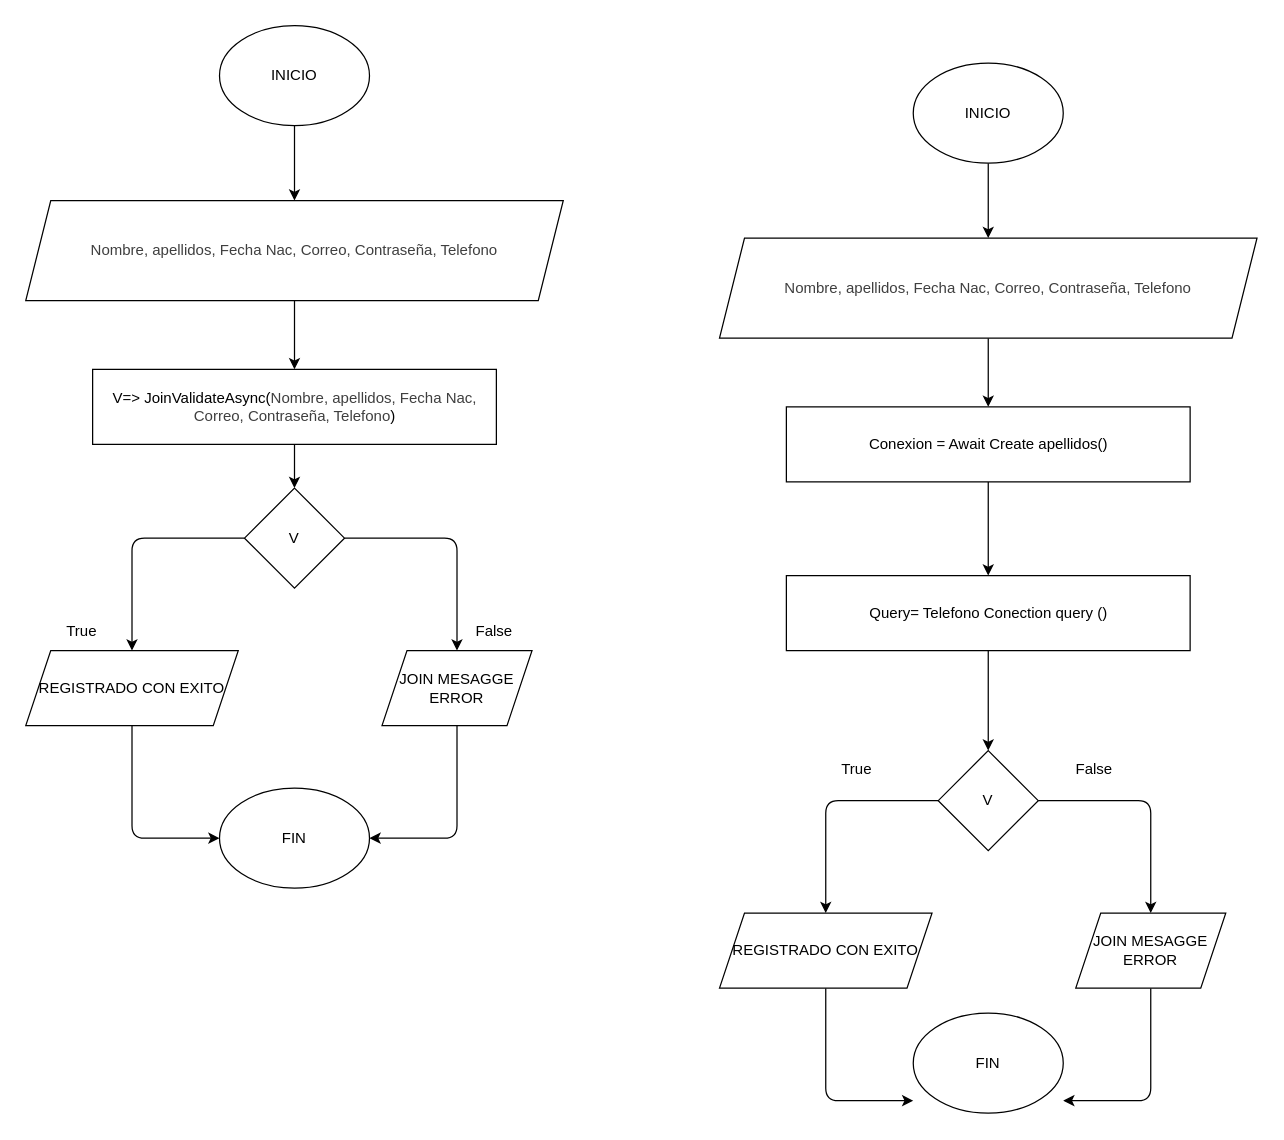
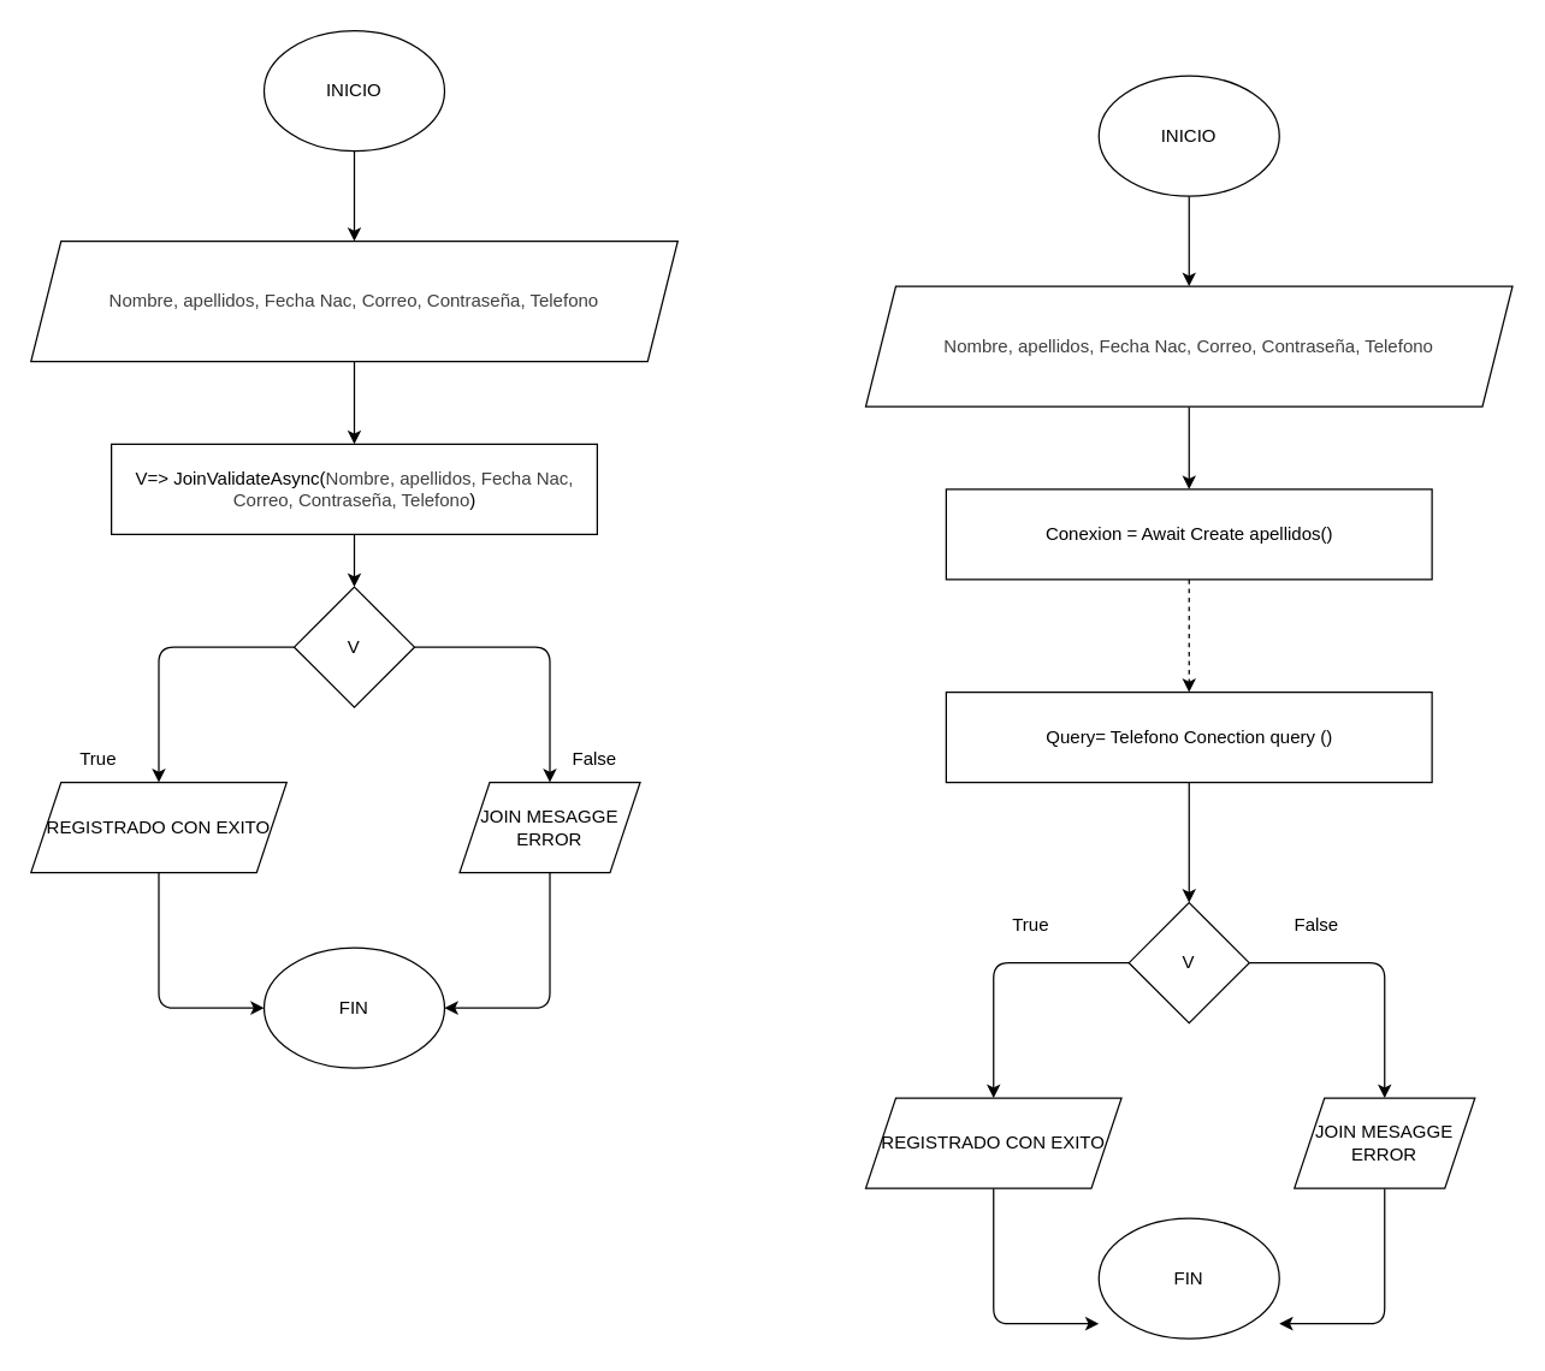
  <mxCell id="0" />
  <mxCell id="1" parent="0" />
  <mxCell id="2" value="" style="edgeStyle=none;html=1;entryX=0.5;entryY=0;entryDx=0;entryDy=0;" parent="1" source="3" target="10" edge="1"><mxGeometry relative="1" as="geometry"><mxPoint x="375" y="60" as="targetPoint" /></mxGeometry></mxCell>
  <mxCell id="3" value="INICIO" style="ellipse;whiteSpace=wrap;html=1;" parent="1" vertex="1"><mxGeometry x="175" y="20" width="120" height="80" as="geometry" /></mxCell>
  <mxCell id="4" value="" style="edgeStyle=none;html=1;" parent="1" source="10" target="6" edge="1"><mxGeometry relative="1" as="geometry"><mxPoint x="712.5" y="490" as="sourcePoint" /></mxGeometry></mxCell>
  <mxCell id="5" value="" style="edgeStyle=none;html=1;" parent="1" source="6" target="9" edge="1"><mxGeometry relative="1" as="geometry" /></mxCell>
  <mxCell id="6" value="V=&amp;gt; JoinValidateAsync(&lt;span style=&quot;color: rgb(63, 63, 63);&quot;&gt;Nombre, apellidos, Fecha Nac, Correo, Contraseña, Telefono&lt;/span&gt;)" style="whiteSpace=wrap;html=1;" parent="1" vertex="1"><mxGeometry x="73.5" y="295" width="323" height="60" as="geometry" /></mxCell>
  <mxCell id="7" value="" style="edgeStyle=none;html=1;" parent="1" source="9" target="12" edge="1"><mxGeometry relative="1" as="geometry"><Array as="points"><mxPoint x="365" y="430" /></Array></mxGeometry></mxCell>
  <mxCell id="8" style="edgeStyle=none;html=1;entryX=0.5;entryY=0;entryDx=0;entryDy=0;" parent="1" source="9" target="14" edge="1"><mxGeometry relative="1" as="geometry"><Array as="points"><mxPoint x="105" y="430" /></Array></mxGeometry></mxCell>
  <mxCell id="9" value="V" style="rhombus;whiteSpace=wrap;html=1;" parent="1" vertex="1"><mxGeometry x="195" y="390" width="80" height="80" as="geometry" /></mxCell>
  <mxCell id="10" value="&lt;div style=&quot;color: rgb(63, 63, 63); scrollbar-color: rgb(226, 226, 226) rgb(251, 251, 251);&quot;&gt;Nombre, apellidos, Fecha Nac, Correo, Contraseña, Telefono&lt;br&gt;&lt;/div&gt;" style="shape=parallelogram;perimeter=parallelogramPerimeter;whiteSpace=wrap;html=1;fixedSize=1;" parent="1" vertex="1"><mxGeometry x="20" y="160" width="430" height="80" as="geometry" /></mxCell>
  <mxCell id="11" style="edgeStyle=none;html=1;entryX=1;entryY=0.5;entryDx=0;entryDy=0;" parent="1" source="12" target="15" edge="1"><mxGeometry relative="1" as="geometry"><mxPoint x="305" y="670" as="targetPoint" /><Array as="points"><mxPoint x="365" y="670" /></Array></mxGeometry></mxCell>
  <mxCell id="12" value="JOIN MESAGGE&lt;div&gt;ERROR&lt;/div&gt;" style="shape=parallelogram;perimeter=parallelogramPerimeter;whiteSpace=wrap;html=1;fixedSize=1;" parent="1" vertex="1"><mxGeometry x="305" y="520" width="120" height="60" as="geometry" /></mxCell>
  <mxCell id="13" style="edgeStyle=none;html=1;entryX=0;entryY=0.5;entryDx=0;entryDy=0;" parent="1" source="14" target="15" edge="1"><mxGeometry relative="1" as="geometry"><mxPoint x="155" y="670" as="targetPoint" /><Array as="points"><mxPoint x="105" y="670" /></Array></mxGeometry></mxCell>
  <mxCell id="14" value="REGISTRADO CON EXITO" style="shape=parallelogram;perimeter=parallelogramPerimeter;whiteSpace=wrap;html=1;fixedSize=1;" parent="1" vertex="1"><mxGeometry x="20" y="520" width="170" height="60" as="geometry" /></mxCell>
  <mxCell id="15" value="FIN" style="ellipse;whiteSpace=wrap;html=1;" parent="1" vertex="1"><mxGeometry x="175" y="630" width="120" height="80" as="geometry" /></mxCell>
  <mxCell id="16" value="" style="edgeStyle=none;html=1;entryX=0.5;entryY=0;entryDx=0;entryDy=0;" parent="1" source="17" target="24" edge="1"><mxGeometry relative="1" as="geometry"><mxPoint x="930" y="90" as="targetPoint" /></mxGeometry></mxCell>
  <mxCell id="17" value="INICIO" style="ellipse;whiteSpace=wrap;html=1;" parent="1" vertex="1"><mxGeometry x="730" y="50" width="120" height="80" as="geometry" /></mxCell>
  <mxCell id="18" value="" style="edgeStyle=none;html=1;" parent="1" source="24" target="20" edge="1"><mxGeometry relative="1" as="geometry"><mxPoint x="1267.5" y="520" as="sourcePoint" /></mxGeometry></mxCell>
- <mxCell id="19" style="edgeStyle=none;html=1;" parent="1" source="20" target="31" edge="1"><mxGeometry relative="1" as="geometry" /></mxCell>
+ <mxCell id="19" style="edgeStyle=none;html=1;dashed=1;" parent="1" source="20" target="31" edge="1"><mxGeometry relative="1" as="geometry" /></mxCell>
  <mxCell id="20" value="Conexion = Await Create apellidos()" style="whiteSpace=wrap;html=1;" parent="1" vertex="1"><mxGeometry x="628.5" y="325" width="323" height="60" as="geometry" /></mxCell>
  <mxCell id="21" value="" style="edgeStyle=none;html=1;" parent="1" source="23" target="26" edge="1"><mxGeometry relative="1" as="geometry"><Array as="points"><mxPoint x="920" y="640" /></Array></mxGeometry></mxCell>
  <mxCell id="22" style="edgeStyle=none;html=1;entryX=0.5;entryY=0;entryDx=0;entryDy=0;" parent="1" source="23" target="28" edge="1"><mxGeometry relative="1" as="geometry"><Array as="points"><mxPoint x="660" y="640" /></Array></mxGeometry></mxCell>
  <mxCell id="23" value="V" style="rhombus;whiteSpace=wrap;html=1;" parent="1" vertex="1"><mxGeometry x="750" y="600" width="80" height="80" as="geometry" /></mxCell>
  <mxCell id="24" value="&lt;div style=&quot;color: rgb(63, 63, 63); scrollbar-color: rgb(226, 226, 226) rgb(251, 251, 251);&quot;&gt;Nombre, apellidos, Fecha Nac, Correo, Contraseña, Telefono&lt;br&gt;&lt;/div&gt;" style="shape=parallelogram;perimeter=parallelogramPerimeter;whiteSpace=wrap;html=1;fixedSize=1;" parent="1" vertex="1"><mxGeometry x="575" y="190" width="430" height="80" as="geometry" /></mxCell>
  <mxCell id="25" style="edgeStyle=none;html=1;entryX=1;entryY=0.5;entryDx=0;entryDy=0;" parent="1" source="26" edge="1"><mxGeometry relative="1" as="geometry"><mxPoint x="850" y="880" as="targetPoint" /><Array as="points"><mxPoint x="920" y="880" /></Array></mxGeometry></mxCell>
  <mxCell id="26" value="JOIN MESAGGE&lt;div&gt;ERROR&lt;/div&gt;" style="shape=parallelogram;perimeter=parallelogramPerimeter;whiteSpace=wrap;html=1;fixedSize=1;" parent="1" vertex="1"><mxGeometry x="860" y="730" width="120" height="60" as="geometry" /></mxCell>
  <mxCell id="27" style="edgeStyle=none;html=1;entryX=0;entryY=0.5;entryDx=0;entryDy=0;" parent="1" source="28" edge="1"><mxGeometry relative="1" as="geometry"><mxPoint x="730" y="880" as="targetPoint" /><Array as="points"><mxPoint x="660" y="880" /></Array></mxGeometry></mxCell>
  <mxCell id="28" value="REGISTRADO CON EXITO" style="shape=parallelogram;perimeter=parallelogramPerimeter;whiteSpace=wrap;html=1;fixedSize=1;" parent="1" vertex="1"><mxGeometry x="575" y="730" width="170" height="60" as="geometry" /></mxCell>
  <mxCell id="29" value="FIN" style="ellipse;whiteSpace=wrap;html=1;" parent="1" vertex="1"><mxGeometry x="730" y="810" width="120" height="80" as="geometry" /></mxCell>
  <mxCell id="30" style="edgeStyle=none;html=1;entryX=0.5;entryY=0;entryDx=0;entryDy=0;" parent="1" source="31" target="23" edge="1"><mxGeometry relative="1" as="geometry" /></mxCell>
  <mxCell id="31" value="Query= Telefono Conection query ()" style="whiteSpace=wrap;html=1;" parent="1" vertex="1"><mxGeometry x="628.5" y="460" width="323" height="60" as="geometry" /></mxCell>
  <mxCell id="32" value="False" style="text;html=1;align=center;verticalAlign=middle;whiteSpace=wrap;rounded=0;" parent="1" vertex="1"><mxGeometry x="365" y="490" width="60" height="30" as="geometry" /></mxCell>
  <mxCell id="33" value="True" style="text;html=1;align=center;verticalAlign=middle;whiteSpace=wrap;rounded=0;" parent="1" vertex="1"><mxGeometry x="35" y="490" width="60" height="30" as="geometry" /></mxCell>
  <mxCell id="34" value="False" style="text;html=1;align=center;verticalAlign=middle;whiteSpace=wrap;rounded=0;" parent="1" vertex="1"><mxGeometry x="845" y="600" width="60" height="30" as="geometry" /></mxCell>
  <mxCell id="35" value="True" style="text;html=1;align=center;verticalAlign=middle;whiteSpace=wrap;rounded=0;" parent="1" vertex="1"><mxGeometry x="655" y="600" width="60" height="30" as="geometry" /></mxCell>
